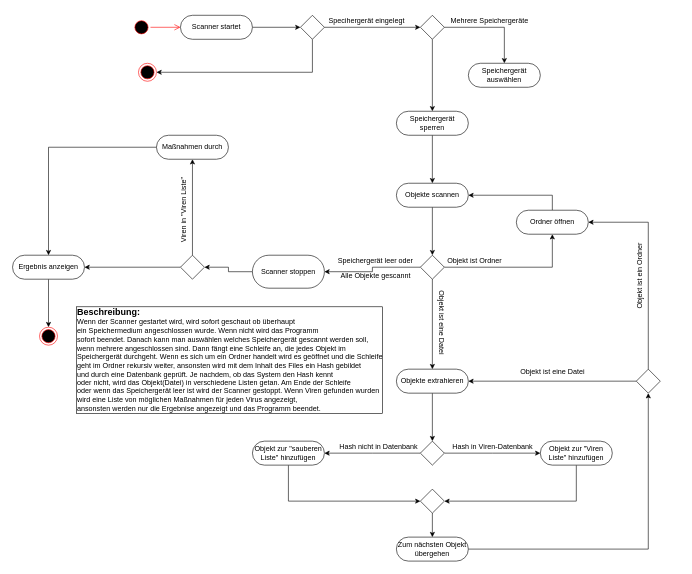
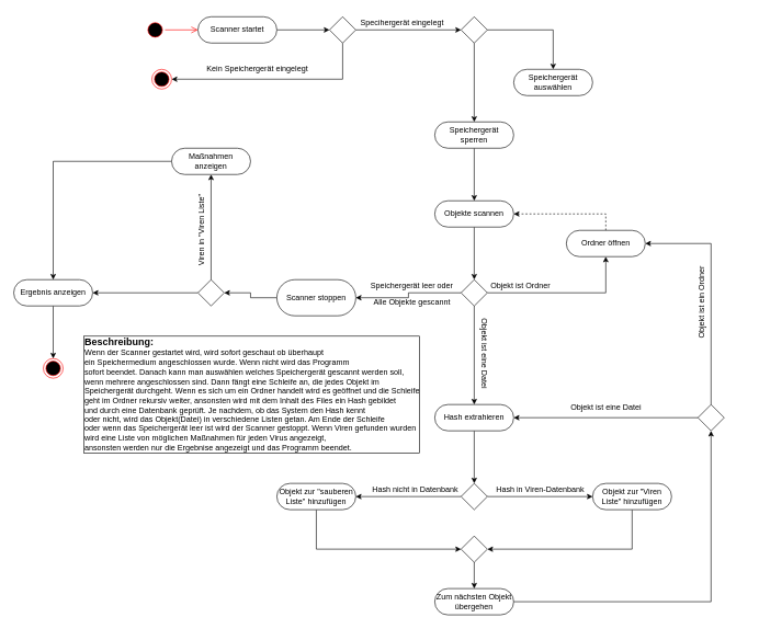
  <mxCell id="0" />
  <mxCell id="1" parent="0" />
  <mxCell id="2" value="" style="ellipse;html=1;shape=startState;fillColor=#000000;strokeColor=#ff0000;" parent="1" vertex="1"><mxGeometry x="220" y="30" width="30" height="30" as="geometry" /></mxCell>
  <mxCell id="3" value="" style="edgeStyle=orthogonalEdgeStyle;html=1;verticalAlign=bottom;endArrow=open;endSize=8;strokeColor=#ff0000;rounded=0;" parent="1" source="2" target="5" edge="1"><mxGeometry relative="1" as="geometry"><mxPoint x="340" y="40" as="targetPoint" /></mxGeometry></mxCell>
  <mxCell id="4" style="edgeStyle=orthogonalEdgeStyle;rounded=0;orthogonalLoop=1;jettySize=auto;html=1;entryX=0;entryY=0.5;entryDx=0;entryDy=0;" parent="1" source="5" target="8" edge="1"><mxGeometry relative="1" as="geometry" /></mxCell>
  <mxCell id="5" value="Scanner startet" style="rounded=1;whiteSpace=wrap;html=1;arcSize=50;" parent="1" vertex="1"><mxGeometry x="300" y="25" width="120" height="40" as="geometry" /></mxCell>
  <mxCell id="6" style="edgeStyle=orthogonalEdgeStyle;rounded=0;orthogonalLoop=1;jettySize=auto;html=1;entryX=1;entryY=0.5;entryDx=0;entryDy=0;" parent="1" source="8" target="9" edge="1"><mxGeometry relative="1" as="geometry"><Array as="points"><mxPoint x="520" y="120" /></Array></mxGeometry></mxCell>
  <mxCell id="7" style="edgeStyle=orthogonalEdgeStyle;rounded=0;orthogonalLoop=1;jettySize=auto;html=1;entryX=0;entryY=0.5;entryDx=0;entryDy=0;" parent="1" source="8" target="13" edge="1"><mxGeometry relative="1" as="geometry" /></mxCell>
  <mxCell id="8" value="" style="rhombus;whiteSpace=wrap;html=1;" parent="1" vertex="1"><mxGeometry x="500" y="25" width="40" height="40" as="geometry" /></mxCell>
  <mxCell id="9" value="" style="ellipse;html=1;shape=endState;fillColor=#000000;strokeColor=#ff0000;" parent="1" vertex="1"><mxGeometry x="230" y="105" width="30" height="30" as="geometry" /></mxCell>
+ <mxCell id="10" value="Kein Speichergerät eingelegt" style="text;html=1;align=center;verticalAlign=middle;resizable=0;points=[];autosize=1;strokeColor=none;fillColor=none;" parent="1" vertex="1"><mxGeometry x="300" y="90" width="180" height="30" as="geometry" /></mxCell>
  <mxCell id="11" style="edgeStyle=orthogonalEdgeStyle;rounded=0;orthogonalLoop=1;jettySize=auto;html=1;entryX=0.5;entryY=0;entryDx=0;entryDy=0;" parent="1" source="13" target="15" edge="1"><mxGeometry relative="1" as="geometry" /></mxCell>
  <mxCell id="12" style="edgeStyle=orthogonalEdgeStyle;rounded=0;orthogonalLoop=1;jettySize=auto;html=1;entryX=0.5;entryY=0;entryDx=0;entryDy=0;" parent="1" source="13" target="18" edge="1"><mxGeometry relative="1" as="geometry" /></mxCell>
  <mxCell id="13" value="" style="rhombus;whiteSpace=wrap;html=1;" parent="1" vertex="1"><mxGeometry x="700" y="25" width="40" height="40" as="geometry" /></mxCell>
  <mxCell id="14" value="Specihergerät eingelegt" style="text;html=1;align=center;verticalAlign=middle;resizable=0;points=[];autosize=1;strokeColor=none;fillColor=none;" parent="1" vertex="1"><mxGeometry x="535" y="20" width="150" height="30" as="geometry" /></mxCell>
  <mxCell id="15" value="Speichergerät auswählen" style="rounded=1;whiteSpace=wrap;html=1;arcSize=50;" parent="1" vertex="1"><mxGeometry x="780" y="105" width="120" height="40" as="geometry" /></mxCell>
- <mxCell id="16" value="Mehrere Speichergeräte" style="text;html=1;align=center;verticalAlign=middle;resizable=0;points=[];autosize=1;strokeColor=none;fillColor=none;" parent="1" vertex="1"><mxGeometry x="740" y="20" width="150" height="30" as="geometry" /></mxCell>
  <mxCell id="17" style="edgeStyle=orthogonalEdgeStyle;rounded=0;orthogonalLoop=1;jettySize=auto;html=1;entryX=0.5;entryY=0;entryDx=0;entryDy=0;" parent="1" source="18" target="20" edge="1"><mxGeometry relative="1" as="geometry" /></mxCell>
  <mxCell id="18" value="Speichergerät sperren" style="rounded=1;whiteSpace=wrap;html=1;arcSize=50;" parent="1" vertex="1"><mxGeometry x="660" y="185" width="120" height="40" as="geometry" /></mxCell>
  <mxCell id="19" style="edgeStyle=orthogonalEdgeStyle;rounded=0;orthogonalLoop=1;jettySize=auto;html=1;entryX=0.5;entryY=0;entryDx=0;entryDy=0;" parent="1" source="20" target="24" edge="1"><mxGeometry relative="1" as="geometry" /></mxCell>
  <mxCell id="20" value="Objekte scannen" style="rounded=1;whiteSpace=wrap;html=1;arcSize=50;" parent="1" vertex="1"><mxGeometry x="660" y="305" width="120" height="40" as="geometry" /></mxCell>
  <mxCell id="21" style="edgeStyle=orthogonalEdgeStyle;rounded=0;orthogonalLoop=1;jettySize=auto;html=1;entryX=1;entryY=0.5;entryDx=0;entryDy=0;" parent="1" source="24" target="26" edge="1"><mxGeometry relative="1" as="geometry" /></mxCell>
  <mxCell id="22" style="edgeStyle=orthogonalEdgeStyle;rounded=0;orthogonalLoop=1;jettySize=auto;html=1;exitX=1;exitY=0.5;exitDx=0;exitDy=0;entryX=0.5;entryY=1;entryDx=0;entryDy=0;" parent="1" source="24" target="30" edge="1"><mxGeometry relative="1" as="geometry" /></mxCell>
  <mxCell id="23" style="edgeStyle=orthogonalEdgeStyle;rounded=0;orthogonalLoop=1;jettySize=auto;html=1;entryX=0.5;entryY=0;entryDx=0;entryDy=0;fontSize=15;" parent="1" source="24" target="32" edge="1"><mxGeometry relative="1" as="geometry" /></mxCell>
  <mxCell id="24" value="" style="rhombus;whiteSpace=wrap;html=1;" parent="1" vertex="1"><mxGeometry x="700" y="425" width="40" height="40" as="geometry" /></mxCell>
  <mxCell id="25" style="edgeStyle=orthogonalEdgeStyle;rounded=0;orthogonalLoop=1;jettySize=auto;html=1;entryX=1;entryY=0.5;entryDx=0;entryDy=0;" parent="1" source="26" target="54" edge="1"><mxGeometry relative="1" as="geometry" /></mxCell>
  <mxCell id="26" value="Scanner stoppen" style="rounded=1;whiteSpace=wrap;html=1;arcSize=50;" parent="1" vertex="1"><mxGeometry x="420" y="425" width="120" height="55" as="geometry" /></mxCell>
  <mxCell id="27" value="Speichergerät leer oder" style="text;html=1;align=center;verticalAlign=middle;resizable=0;points=[];autosize=1;strokeColor=none;fillColor=none;" parent="1" vertex="1"><mxGeometry x="550" y="420" width="150" height="30" as="geometry" /></mxCell>
  <mxCell id="28" value="Objekt ist Ordner" style="text;html=1;align=center;verticalAlign=middle;resizable=0;points=[];autosize=1;strokeColor=none;fillColor=none;" parent="1" vertex="1"><mxGeometry x="735" y="420" width="110" height="30" as="geometry" /></mxCell>
- <mxCell id="29" style="edgeStyle=orthogonalEdgeStyle;rounded=0;orthogonalLoop=1;jettySize=auto;html=1;entryX=1;entryY=0.5;entryDx=0;entryDy=0;" parent="1" source="30" target="20" edge="1"><mxGeometry relative="1" as="geometry"><mxPoint x="880" y="285" as="targetPoint" /><Array as="points"><mxPoint x="920" y="325" /></Array></mxGeometry></mxCell>
+ <mxCell id="29" style="edgeStyle=orthogonalEdgeStyle;rounded=0;orthogonalLoop=1;jettySize=auto;html=1;entryX=1;entryY=0.5;entryDx=0;entryDy=0;dashed=1;" parent="1" source="30" target="20" edge="1"><mxGeometry relative="1" as="geometry"><mxPoint x="880" y="285" as="targetPoint" /><Array as="points"><mxPoint x="920" y="325" /></Array></mxGeometry></mxCell>
  <mxCell id="30" value="Ordner öffnen" style="rounded=1;whiteSpace=wrap;html=1;arcSize=50;" parent="1" vertex="1"><mxGeometry x="860" y="350" width="120" height="40" as="geometry" /></mxCell>
  <mxCell id="31" style="edgeStyle=orthogonalEdgeStyle;rounded=0;orthogonalLoop=1;jettySize=auto;html=1;entryX=0.5;entryY=0;entryDx=0;entryDy=0;" parent="1" source="32" target="35" edge="1"><mxGeometry relative="1" as="geometry" /></mxCell>
- <mxCell id="32" value="Objekte extrahieren" style="rounded=1;whiteSpace=wrap;html=1;arcSize=50;" parent="1" vertex="1"><mxGeometry x="660" y="615" width="120" height="40" as="geometry" /></mxCell>
+ <mxCell id="32" value="Hash extrahieren" style="rounded=1;whiteSpace=wrap;html=1;arcSize=50;" parent="1" vertex="1"><mxGeometry x="660" y="615" width="120" height="40" as="geometry" /></mxCell>
  <mxCell id="33" style="edgeStyle=orthogonalEdgeStyle;rounded=0;orthogonalLoop=1;jettySize=auto;html=1;entryX=1;entryY=0.5;entryDx=0;entryDy=0;" parent="1" source="35" edge="1"><mxGeometry relative="1" as="geometry"><mxPoint x="540" y="755" as="targetPoint" /></mxGeometry></mxCell>
  <mxCell id="34" style="edgeStyle=orthogonalEdgeStyle;rounded=0;orthogonalLoop=1;jettySize=auto;html=1;entryX=0;entryY=0.5;entryDx=0;entryDy=0;" parent="1" source="35" edge="1"><mxGeometry relative="1" as="geometry"><mxPoint x="900" y="755" as="targetPoint" /></mxGeometry></mxCell>
  <mxCell id="35" value="" style="rhombus;whiteSpace=wrap;html=1;" parent="1" vertex="1"><mxGeometry x="700" y="735" width="40" height="40" as="geometry" /></mxCell>
  <mxCell id="36" value="Alle Objekte gescannt" style="text;html=1;align=center;verticalAlign=middle;resizable=0;points=[];autosize=1;strokeColor=none;fillColor=none;" parent="1" vertex="1"><mxGeometry x="555" y="445" width="140" height="30" as="geometry" /></mxCell>
  <mxCell id="37" style="edgeStyle=orthogonalEdgeStyle;rounded=0;orthogonalLoop=1;jettySize=auto;html=1;entryX=1;entryY=0.5;entryDx=0;entryDy=0;" parent="1" target="44" edge="1"><mxGeometry relative="1" as="geometry"><mxPoint x="960" y="775" as="sourcePoint" /><Array as="points"><mxPoint x="960" y="835" /></Array></mxGeometry></mxCell>
  <mxCell id="38" value="Objekt zur &quot;Viren Liste&quot; hinzufügen" style="rounded=1;whiteSpace=wrap;html=1;arcSize=50;" parent="1" vertex="1"><mxGeometry x="900" y="735" width="120" height="40" as="geometry" /></mxCell>
  <mxCell id="39" style="edgeStyle=orthogonalEdgeStyle;rounded=0;orthogonalLoop=1;jettySize=auto;html=1;entryX=0;entryY=0.5;entryDx=0;entryDy=0;" parent="1" target="44" edge="1"><mxGeometry relative="1" as="geometry"><mxPoint x="480" y="775" as="sourcePoint" /><Array as="points"><mxPoint x="480" y="835" /></Array></mxGeometry></mxCell>
  <mxCell id="40" value="Objekt zur &quot;sauberen Liste&quot; hinzufügen" style="rounded=1;whiteSpace=wrap;html=1;arcSize=50;" parent="1" vertex="1"><mxGeometry x="420" y="735" width="120" height="40" as="geometry" /></mxCell>
  <mxCell id="41" value="Hash nicht in Datenbank" style="text;html=1;align=center;verticalAlign=middle;resizable=0;points=[];autosize=1;strokeColor=none;fillColor=none;" parent="1" vertex="1"><mxGeometry x="555" y="730" width="150" height="30" as="geometry" /></mxCell>
  <mxCell id="42" value="Hash in Viren-Datenbank" style="text;html=1;align=center;verticalAlign=middle;resizable=0;points=[];autosize=1;strokeColor=none;fillColor=none;" parent="1" vertex="1"><mxGeometry x="740" y="730" width="160" height="30" as="geometry" /></mxCell>
  <mxCell id="43" style="edgeStyle=orthogonalEdgeStyle;rounded=0;orthogonalLoop=1;jettySize=auto;html=1;" parent="1" source="44" target="46" edge="1"><mxGeometry relative="1" as="geometry" /></mxCell>
  <mxCell id="44" value="" style="rhombus;whiteSpace=wrap;html=1;" parent="1" vertex="1"><mxGeometry x="700" y="815" width="40" height="40" as="geometry" /></mxCell>
  <mxCell id="45" style="edgeStyle=orthogonalEdgeStyle;rounded=0;orthogonalLoop=1;jettySize=auto;html=1;entryX=0.5;entryY=1;entryDx=0;entryDy=0;" parent="1" source="46" target="49" edge="1"><mxGeometry relative="1" as="geometry" /></mxCell>
  <mxCell id="46" value="Zum nächsten Objekt übergehen" style="rounded=1;whiteSpace=wrap;html=1;arcSize=50;" parent="1" vertex="1"><mxGeometry x="660" y="895" width="120" height="40" as="geometry" /></mxCell>
  <mxCell id="47" style="edgeStyle=orthogonalEdgeStyle;rounded=0;orthogonalLoop=1;jettySize=auto;html=1;entryX=1;entryY=0.5;entryDx=0;entryDy=0;" parent="1" source="49" target="32" edge="1"><mxGeometry relative="1" as="geometry" /></mxCell>
  <mxCell id="48" style="edgeStyle=orthogonalEdgeStyle;rounded=0;orthogonalLoop=1;jettySize=auto;html=1;entryX=1;entryY=0.5;entryDx=0;entryDy=0;" parent="1" source="49" target="30" edge="1"><mxGeometry relative="1" as="geometry"><Array as="points"><mxPoint x="1080" y="370" /></Array></mxGeometry></mxCell>
  <mxCell id="49" value="" style="rhombus;whiteSpace=wrap;html=1;" parent="1" vertex="1"><mxGeometry x="1060" y="615" width="40" height="40" as="geometry" /></mxCell>
  <mxCell id="50" value="Objekt ist eine Datei" style="text;html=1;align=center;verticalAlign=middle;resizable=0;points=[];autosize=1;strokeColor=none;fillColor=none;" parent="1" vertex="1"><mxGeometry x="855" y="605" width="130" height="30" as="geometry" /></mxCell>
  <mxCell id="51" value="Objekt ist ein Ordner" style="text;html=1;align=center;verticalAlign=middle;resizable=0;points=[];autosize=1;strokeColor=none;fillColor=none;rotation=-90;" parent="1" vertex="1"><mxGeometry x="1001" y="445" width="130" height="30" as="geometry" /></mxCell>
  <mxCell id="52" style="edgeStyle=orthogonalEdgeStyle;rounded=0;orthogonalLoop=1;jettySize=auto;html=1;entryX=0.5;entryY=1;entryDx=0;entryDy=0;" parent="1" source="54" target="56" edge="1"><mxGeometry relative="1" as="geometry" /></mxCell>
  <mxCell id="53" style="edgeStyle=orthogonalEdgeStyle;rounded=0;orthogonalLoop=1;jettySize=auto;html=1;entryX=1;entryY=0.5;entryDx=0;entryDy=0;" parent="1" source="54" target="59" edge="1"><mxGeometry relative="1" as="geometry" /></mxCell>
  <mxCell id="54" value="" style="rhombus;whiteSpace=wrap;html=1;" parent="1" vertex="1"><mxGeometry x="300" y="425" width="40" height="40" as="geometry" /></mxCell>
  <mxCell id="55" style="edgeStyle=orthogonalEdgeStyle;rounded=0;orthogonalLoop=1;jettySize=auto;html=1;entryX=0.5;entryY=0;entryDx=0;entryDy=0;" parent="1" source="56" target="59" edge="1"><mxGeometry relative="1" as="geometry" /></mxCell>
- <mxCell id="56" value="Maßnahmen durch" style="rounded=1;whiteSpace=wrap;html=1;arcSize=50;" parent="1" vertex="1"><mxGeometry x="260" y="225" width="120" height="40" as="geometry" /></mxCell>
+ <mxCell id="56" value="Maßnahmen anzeigen" style="rounded=1;whiteSpace=wrap;html=1;arcSize=50;" parent="1" vertex="1"><mxGeometry x="260" y="225" width="120" height="40" as="geometry" /></mxCell>
  <mxCell id="57" value="Viren in &quot;Viren Liste&quot;" style="text;html=1;align=center;verticalAlign=middle;resizable=0;points=[];autosize=1;strokeColor=none;fillColor=none;rotation=-90;" parent="1" vertex="1"><mxGeometry x="241" y="335" width="130" height="30" as="geometry" /></mxCell>
  <mxCell id="58" style="edgeStyle=orthogonalEdgeStyle;rounded=0;orthogonalLoop=1;jettySize=auto;html=1;entryX=0.5;entryY=0;entryDx=0;entryDy=0;" parent="1" source="59" target="60" edge="1"><mxGeometry relative="1" as="geometry" /></mxCell>
  <mxCell id="59" value="Ergebnis anzeigen" style="rounded=1;whiteSpace=wrap;html=1;arcSize=50;" parent="1" vertex="1"><mxGeometry x="20" y="425" width="120" height="40" as="geometry" /></mxCell>
  <mxCell id="60" value="" style="ellipse;html=1;shape=endState;fillColor=#000000;strokeColor=#ff0000;" parent="1" vertex="1"><mxGeometry x="65" y="545" width="30" height="30" as="geometry" /></mxCell>
  <mxCell id="61" value="&lt;b&gt;&lt;font style=&quot;font-size: 15px;&quot;&gt;Beschreibung:&lt;/font&gt;&lt;/b&gt;&lt;br&gt;Wenn der Scanner gestartet wird, wird sofort geschaut ob überhaupt&lt;br&gt;ein Speichermedium angeschlossen wurde. Wenn nicht wird das Programm&lt;br&gt;sofort beendet. Danach kann man auswählen welches Speichergerät gescannt werden soll,&amp;nbsp;&lt;br&gt;wenn mehrere angeschlossen sind. Dann fängt eine Schleife an, die jedes Objekt im&lt;br&gt;Speichergerät durchgeht. Wenn es sich um ein Ordner handelt wird es geöffnet und die Schleife&lt;br&gt;geht im Ordner rekursiv weiter, ansonsten wird mit dem Inhalt des Files ein Hash gebildet&lt;br&gt;und durch eine Datenbank geprüft. Je nachdem, ob das System den Hash kennt&lt;br&gt;oder nicht, wird das Objekt(Datei) in verschiedene Listen getan. Am Ende der Schleife&lt;br&gt;oder wenn das Speichergerät leer ist wird der Scanner gestoppt. Wenn Viren gefunden wurden&lt;br&gt;wird eine Liste von möglichen Maßnahmen für jeden Virus angezeigt,&lt;br&gt;ansonsten werden nur die Ergebnise angezeigt und das Programm beendet." style="text;html=1;align=left;verticalAlign=middle;resizable=0;points=[];autosize=1;strokeColor=none;fillColor=none;labelBorderColor=default;spacingTop=0;spacing=2;labelBackgroundColor=default;labelPadding=0;noLabel=0;" parent="1" vertex="1"><mxGeometry x="125" y="505" width="530" height="190" as="geometry" /></mxCell>
  <mxCell id="62" value="Objekt ist eine Datei" style="text;html=1;align=center;verticalAlign=middle;resizable=0;points=[];autosize=1;strokeColor=none;fillColor=none;fontSize=12;rotation=90;" parent="1" vertex="1"><mxGeometry x="671" y="522" width="130" height="30" as="geometry" /></mxCell>
